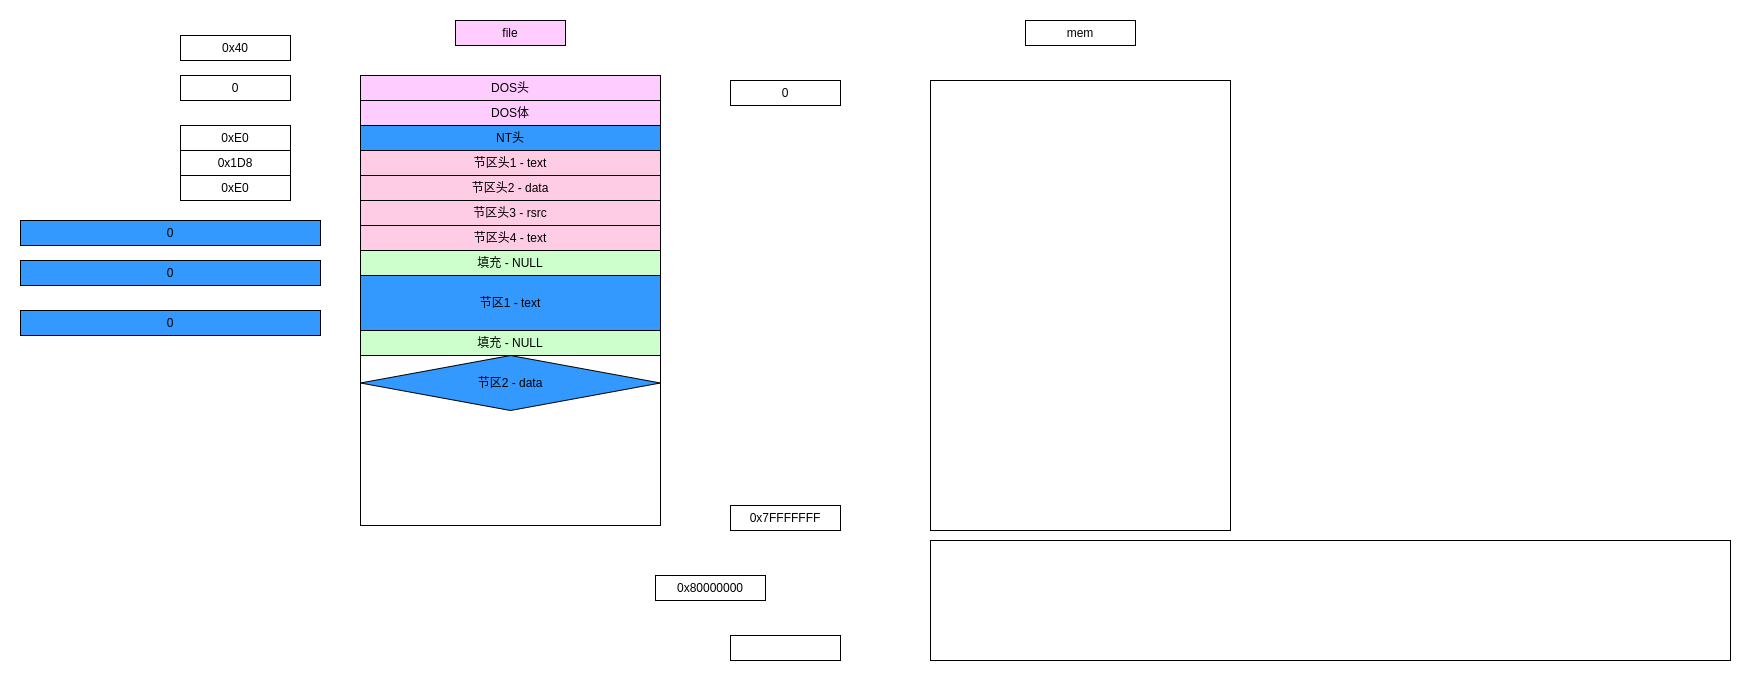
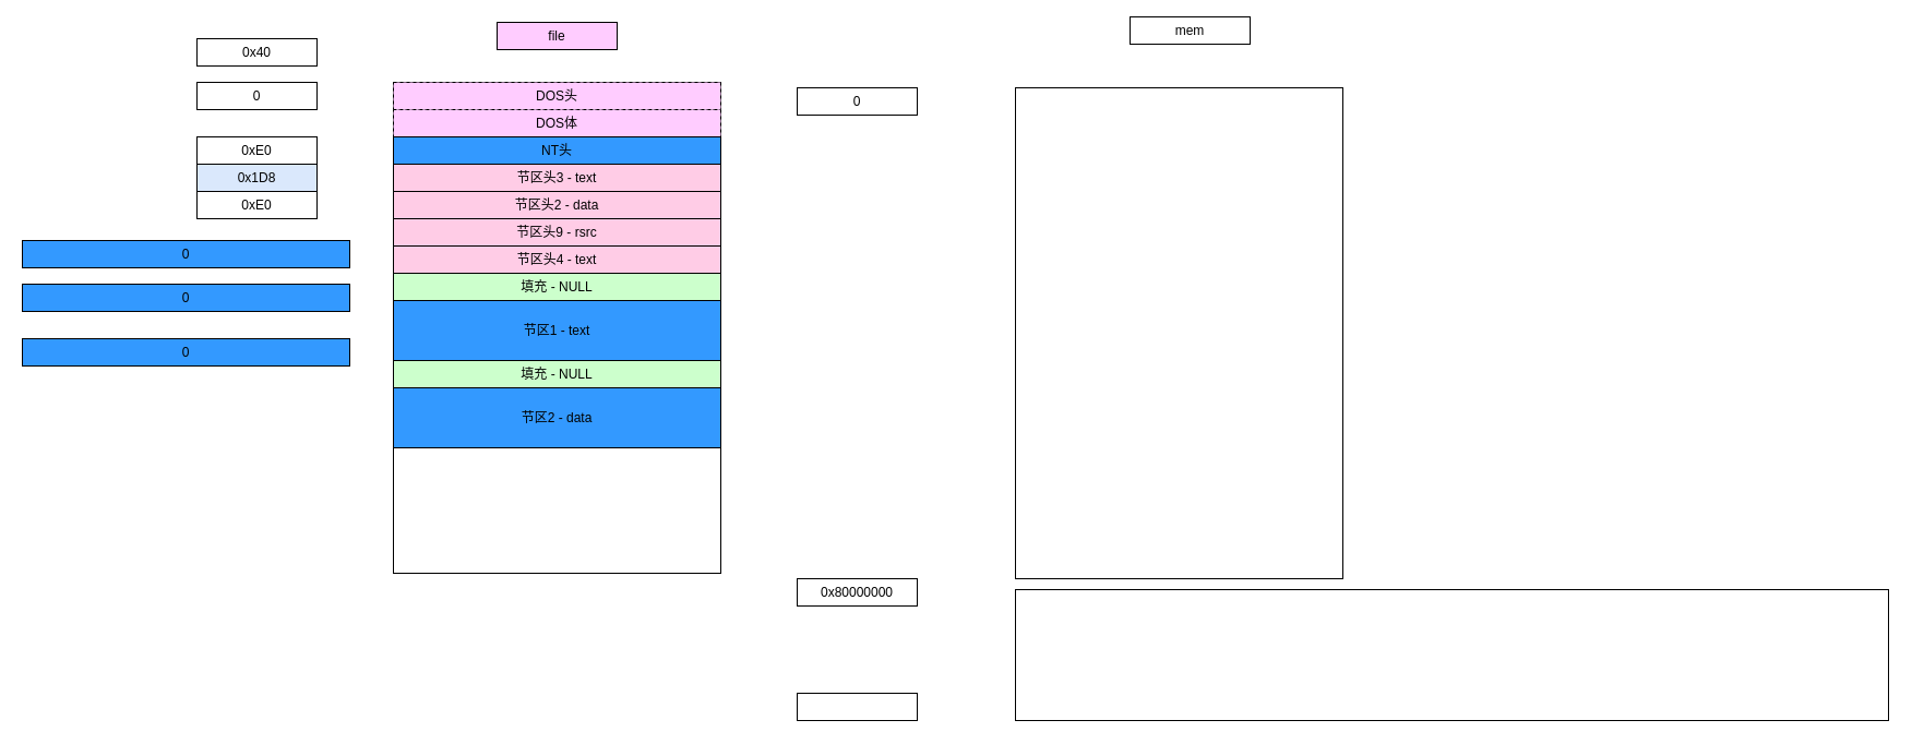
  <mxCell id="0" />
  <mxCell id="1" parent="0" />
  <mxCell id="2" value="" style="rounded=0;whiteSpace=wrap;html=1;" vertex="1" parent="1"><mxGeometry x="930" y="80" width="300" height="450" as="geometry" /></mxCell>
  <mxCell id="3" value="" style="rounded=0;whiteSpace=wrap;html=1;" vertex="1" parent="1"><mxGeometry x="930" y="540" width="800" height="120" as="geometry" /></mxCell>
- <mxCell id="4" value="0x7FFFFFFF" style="rounded=0;whiteSpace=wrap;html=1;" vertex="1" parent="1"><mxGeometry x="730" y="505" width="110" height="25" as="geometry" /></mxCell>
  <mxCell id="5" value="0" style="rounded=0;whiteSpace=wrap;html=1;" vertex="1" parent="1"><mxGeometry x="730" y="80" width="110" height="25" as="geometry" /></mxCell>
- <mxCell id="6" value="0x80000000" style="rounded=0;whiteSpace=wrap;html=1;" vertex="1" parent="1"><mxGeometry x="655" y="575" width="110" height="25" as="geometry" /></mxCell>
+ <mxCell id="6" value="0x80000000" style="rounded=0;whiteSpace=wrap;html=1;" vertex="1" parent="1"><mxGeometry x="730" y="530" width="110" height="25" as="geometry" /></mxCell>
  <mxCell id="7" value="" style="rounded=0;whiteSpace=wrap;html=1;" vertex="1" parent="1"><mxGeometry x="730" y="635" width="110" height="25" as="geometry" /></mxCell>
  <mxCell id="8" value="" style="rounded=0;whiteSpace=wrap;html=1;" vertex="1" parent="1"><mxGeometry x="360" y="75" width="300" height="450" as="geometry" /></mxCell>
  <mxCell id="9" value="0" style="rounded=0;whiteSpace=wrap;html=1;" vertex="1" parent="1"><mxGeometry x="180" y="75" width="110" height="25" as="geometry" /></mxCell>
- <mxCell id="10" value="DOS头" style="rounded=0;whiteSpace=wrap;html=1;fillColor=#FFCCFF;" vertex="1" parent="1"><mxGeometry x="360" y="75" width="300" height="25" as="geometry" /></mxCell>
+ <mxCell id="10" value="DOS头" style="rounded=0;whiteSpace=wrap;html=1;fillColor=#FFCCFF;dashed=1;" vertex="1" parent="1"><mxGeometry x="360" y="75" width="300" height="25" as="geometry" /></mxCell>
  <mxCell id="11" value="0" style="rounded=0;whiteSpace=wrap;html=1;fillColor=#3399FF;" vertex="1" parent="1"><mxGeometry x="20" y="220" width="300" height="25" as="geometry" /></mxCell>
  <mxCell id="12" value="0" style="rounded=0;whiteSpace=wrap;html=1;fillColor=#3399FF;" vertex="1" parent="1"><mxGeometry x="20" y="310" width="300" height="25" as="geometry" /></mxCell>
- <mxCell id="13" value="DOS体" style="rounded=0;whiteSpace=wrap;html=1;fillColor=#FFCCFF;" vertex="1" parent="1"><mxGeometry x="360" y="100" width="300" height="25" as="geometry" /></mxCell>
+ <mxCell id="13" value="DOS体" style="rounded=0;whiteSpace=wrap;html=1;fillColor=#FFCCFF;dashed=1;" vertex="1" parent="1"><mxGeometry x="360" y="100" width="300" height="25" as="geometry" /></mxCell>
  <mxCell id="14" value="0" style="rounded=0;whiteSpace=wrap;html=1;fillColor=#3399FF;" vertex="1" parent="1"><mxGeometry x="20" y="260" width="300" height="25" as="geometry" /></mxCell>
  <mxCell id="15" value="NT头" style="rounded=0;whiteSpace=wrap;html=1;fillColor=#3399FF;" vertex="1" parent="1"><mxGeometry x="360" y="125" width="300" height="25" as="geometry" /></mxCell>
- <mxCell id="16" value="节区头1 - text" style="rounded=0;whiteSpace=wrap;html=1;fillColor=#FFCCE6;" vertex="1" parent="1"><mxGeometry x="360" y="150" width="300" height="25" as="geometry" /></mxCell>
+ <mxCell id="16" value="节区头3 - text" style="rounded=0;whiteSpace=wrap;html=1;fillColor=#FFCCE6;" vertex="1" parent="1"><mxGeometry x="360" y="150" width="300" height="25" as="geometry" /></mxCell>
  <mxCell id="17" value="节区头2 - data" style="rounded=0;whiteSpace=wrap;html=1;fillColor=#FFCCE6;" vertex="1" parent="1"><mxGeometry x="360" y="175" width="300" height="25" as="geometry" /></mxCell>
- <mxCell id="18" value="节区头3 - rsrc" style="rounded=0;whiteSpace=wrap;html=1;fillColor=#FFCCE6;" vertex="1" parent="1"><mxGeometry x="360" y="200" width="300" height="25" as="geometry" /></mxCell>
+ <mxCell id="18" value="节区头9 - rsrc" style="rounded=0;whiteSpace=wrap;html=1;fillColor=#FFCCE6;" vertex="1" parent="1"><mxGeometry x="360" y="200" width="300" height="25" as="geometry" /></mxCell>
  <mxCell id="19" value="节区头4 - text" style="rounded=0;whiteSpace=wrap;html=1;fillColor=#FFCCE6;" vertex="1" parent="1"><mxGeometry x="360" y="225" width="300" height="25" as="geometry" /></mxCell>
  <mxCell id="20" value="填充 - NULL" style="rounded=0;whiteSpace=wrap;html=1;fillColor=#CCFFCC;" vertex="1" parent="1"><mxGeometry x="360" y="250" width="300" height="25" as="geometry" /></mxCell>
  <mxCell id="21" value="节区1 - text" style="rounded=0;whiteSpace=wrap;html=1;fillColor=#3399FF;" vertex="1" parent="1"><mxGeometry x="360" y="275" width="300" height="55" as="geometry" /></mxCell>
- <mxCell id="22" value="节区2 - data" style="rhombus;whiteSpace=wrap;html=1;fillColor=#3399FF;" vertex="1" parent="1"><mxGeometry x="360" y="355" width="300" height="55" as="geometry" /></mxCell>
+ <mxCell id="22" value="节区2 - data" style="rounded=0;whiteSpace=wrap;html=1;fillColor=#3399FF;" vertex="1" parent="1"><mxGeometry x="360" y="355" width="300" height="55" as="geometry" /></mxCell>
  <mxCell id="23" value="填充 - NULL" style="rounded=0;whiteSpace=wrap;html=1;fillColor=#CCFFCC;" vertex="1" parent="1"><mxGeometry x="360" y="330" width="300" height="25" as="geometry" /></mxCell>
  <mxCell id="24" value="0x40" style="rounded=0;whiteSpace=wrap;html=1;" vertex="1" parent="1"><mxGeometry x="180" y="35" width="110" height="25" as="geometry" /></mxCell>
  <mxCell id="25" value="0xE0" style="rounded=0;whiteSpace=wrap;html=1;" vertex="1" parent="1"><mxGeometry x="180" y="125" width="110" height="25" as="geometry" /></mxCell>
- <mxCell id="26" value="0x1D8" style="rounded=0;whiteSpace=wrap;html=1;" vertex="1" parent="1"><mxGeometry x="180" y="150" width="110" height="25" as="geometry" /></mxCell>
+ <mxCell id="26" value="0x1D8" style="rounded=0;whiteSpace=wrap;html=1;fillColor=#dae8fc;" vertex="1" parent="1"><mxGeometry x="180" y="150" width="110" height="25" as="geometry" /></mxCell>
  <mxCell id="27" value="0xE0" style="rounded=0;whiteSpace=wrap;html=1;" vertex="1" parent="1"><mxGeometry x="180" y="175" width="110" height="25" as="geometry" /></mxCell>
  <mxCell id="28" value="file" style="rounded=0;whiteSpace=wrap;html=1;fillColor=#ffccff;" vertex="1" parent="1"><mxGeometry x="455" y="20" width="110" height="25" as="geometry" /></mxCell>
- <mxCell id="29" value="mem" style="rounded=0;whiteSpace=wrap;html=1;" vertex="1" parent="1"><mxGeometry x="1025" y="20" width="110" height="25" as="geometry" /></mxCell>
+ <mxCell id="29" value="mem" style="rounded=0;whiteSpace=wrap;html=1;" vertex="1" parent="1"><mxGeometry x="1035" y="15" width="110" height="25" as="geometry" /></mxCell>
